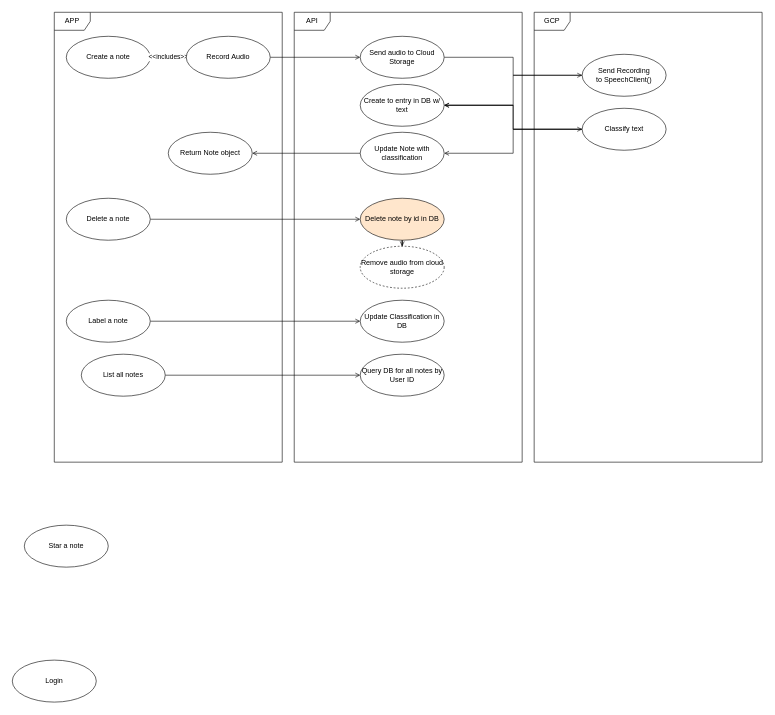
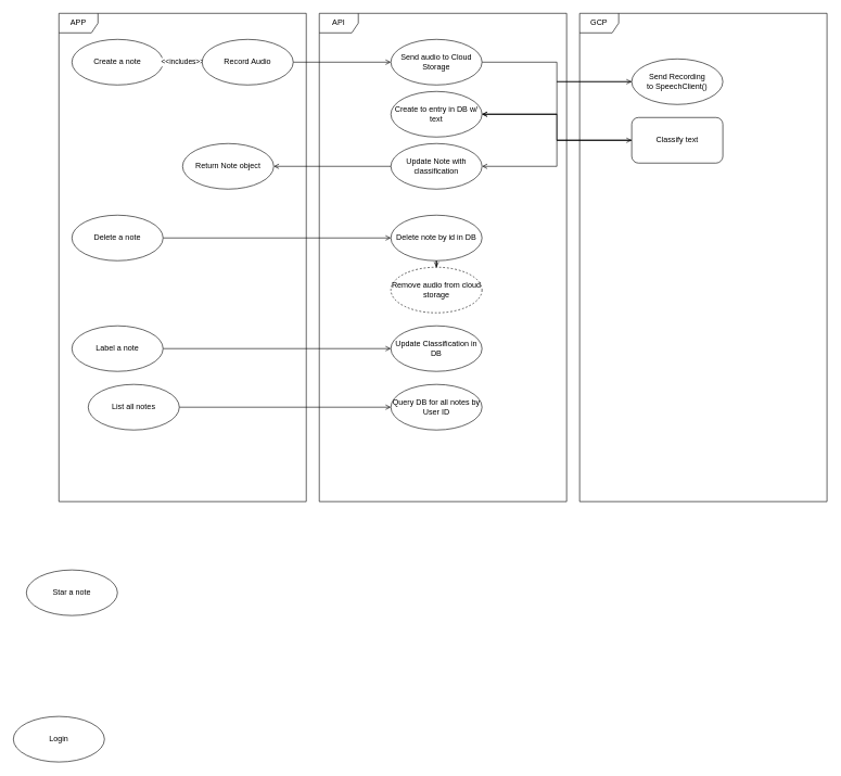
  <mxCell id="0" />
  <mxCell id="1" parent="0" />
  <mxCell id="2" value="APP" style="shape=umlFrame;whiteSpace=wrap;html=1;" vertex="1" parent="1"><mxGeometry x="90" y="20" width="380" height="750" as="geometry" /></mxCell>
  <mxCell id="3" value="API" style="shape=umlFrame;whiteSpace=wrap;html=1;" vertex="1" parent="1"><mxGeometry x="490" y="20" width="380" height="750" as="geometry" /></mxCell>
  <mxCell id="4" value="GCP" style="shape=umlFrame;whiteSpace=wrap;html=1;" vertex="1" parent="1"><mxGeometry x="890" y="20" width="380" height="750" as="geometry" /></mxCell>
  <mxCell id="5" value="Login" style="ellipse;whiteSpace=wrap;html=1;" vertex="1" parent="1"><mxGeometry x="20" y="1100" width="140" height="70" as="geometry" /></mxCell>
  <mxCell id="6" value="Create a note" style="ellipse;whiteSpace=wrap;html=1;" vertex="1" parent="1"><mxGeometry x="110" y="60" width="140" height="70" as="geometry" /></mxCell>
  <mxCell id="7" value="" style="edgeStyle=orthogonalEdgeStyle;rounded=0;orthogonalLoop=1;jettySize=auto;html=1;endArrow=open;endFill=0;" edge="1" parent="1" source="8" target="31"><mxGeometry relative="1" as="geometry" /></mxCell>
  <mxCell id="8" value="Delete a note" style="ellipse;whiteSpace=wrap;html=1;" vertex="1" parent="1"><mxGeometry x="110" y="330" width="140" height="70" as="geometry" /></mxCell>
  <mxCell id="9" value="" style="edgeStyle=orthogonalEdgeStyle;rounded=0;orthogonalLoop=1;jettySize=auto;html=1;endArrow=open;endFill=0;" edge="1" parent="1" source="10" target="33"><mxGeometry relative="1" as="geometry" /></mxCell>
  <mxCell id="10" value="Label a note" style="ellipse;whiteSpace=wrap;html=1;" vertex="1" parent="1"><mxGeometry x="110" y="500" width="140" height="70" as="geometry" /></mxCell>
  <mxCell id="11" value="Star a note" style="ellipse;whiteSpace=wrap;html=1;" vertex="1" parent="1"><mxGeometry x="40" y="875" width="140" height="70" as="geometry" /></mxCell>
  <mxCell id="12" value="" style="edgeStyle=orthogonalEdgeStyle;rounded=0;orthogonalLoop=1;jettySize=auto;html=1;endArrow=open;endFill=0;" edge="1" parent="1" source="13" target="34"><mxGeometry relative="1" as="geometry" /></mxCell>
  <mxCell id="13" value="List all notes" style="ellipse;whiteSpace=wrap;html=1;" vertex="1" parent="1"><mxGeometry x="135" y="590" width="140" height="70" as="geometry" /></mxCell>
  <mxCell id="14" value="" style="edgeStyle=orthogonalEdgeStyle;rounded=0;orthogonalLoop=1;jettySize=auto;html=1;endArrow=open;endFill=0;" edge="1" parent="1" source="15" target="22"><mxGeometry relative="1" as="geometry" /></mxCell>
  <mxCell id="15" value="Send Recording to&amp;nbsp;&lt;span&gt;SpeechClient()&lt;br&gt;&lt;/span&gt;" style="ellipse;whiteSpace=wrap;html=1;" vertex="1" parent="1"><mxGeometry x="970" y="90" width="140" height="70" as="geometry" /></mxCell>
  <mxCell id="16" value="&amp;lt;&amp;lt;includes&amp;gt;&amp;gt;" style="edgeStyle=orthogonalEdgeStyle;rounded=0;orthogonalLoop=1;jettySize=auto;html=1;dashed=1;endArrow=open;endFill=0;" edge="1" parent="1" source="18" target="6"><mxGeometry relative="1" as="geometry" /></mxCell>
  <mxCell id="17" style="edgeStyle=orthogonalEdgeStyle;rounded=0;orthogonalLoop=1;jettySize=auto;html=1;endArrow=open;endFill=0;" edge="1" parent="1" source="18" target="20"><mxGeometry relative="1" as="geometry" /></mxCell>
  <mxCell id="18" value="Record Audio" style="ellipse;whiteSpace=wrap;html=1;" vertex="1" parent="1"><mxGeometry x="310" y="60" width="140" height="70" as="geometry" /></mxCell>
  <mxCell id="19" style="edgeStyle=orthogonalEdgeStyle;rounded=0;orthogonalLoop=1;jettySize=auto;html=1;endArrow=open;endFill=0;" edge="1" parent="1" source="20" target="15"><mxGeometry relative="1" as="geometry" /></mxCell>
  <mxCell id="20" value="Send audio to Cloud Storage" style="ellipse;whiteSpace=wrap;html=1;" vertex="1" parent="1"><mxGeometry x="600" y="60" width="140" height="70" as="geometry" /></mxCell>
  <mxCell id="21" value="" style="edgeStyle=orthogonalEdgeStyle;rounded=0;orthogonalLoop=1;jettySize=auto;html=1;endArrow=open;endFill=0;" edge="1" parent="1" source="22" target="25"><mxGeometry relative="1" as="geometry" /></mxCell>
  <mxCell id="22" value="&lt;span&gt;Create to entry in DB w/ text&lt;br&gt;&lt;/span&gt;" style="ellipse;whiteSpace=wrap;html=1;" vertex="1" parent="1"><mxGeometry x="600" y="140" width="140" height="70" as="geometry" /></mxCell>
  <mxCell id="23" value="" style="edgeStyle=orthogonalEdgeStyle;rounded=0;orthogonalLoop=1;jettySize=auto;html=1;endArrow=open;endFill=0;" edge="1" parent="1" source="25" target="22"><mxGeometry relative="1" as="geometry" /></mxCell>
  <mxCell id="24" value="" style="edgeStyle=orthogonalEdgeStyle;rounded=0;orthogonalLoop=1;jettySize=auto;html=1;endArrow=open;endFill=0;" edge="1" parent="1" source="25" target="27"><mxGeometry relative="1" as="geometry" /></mxCell>
- <mxCell id="25" value="&lt;span&gt;Classify text&lt;br&gt;&lt;/span&gt;" style="ellipse;whiteSpace=wrap;html=1;" vertex="1" parent="1"><mxGeometry x="970" y="180" width="140" height="70" as="geometry" /></mxCell>
+ <mxCell id="25" value="&lt;span&gt;Classify text&lt;br&gt;&lt;/span&gt;" style="whiteSpace=wrap;html=1;rounded=1;" vertex="1" parent="1"><mxGeometry x="970" y="180" width="140" height="70" as="geometry" /></mxCell>
  <mxCell id="26" value="" style="edgeStyle=orthogonalEdgeStyle;rounded=0;orthogonalLoop=1;jettySize=auto;html=1;endArrow=open;endFill=0;" edge="1" parent="1" source="27" target="29"><mxGeometry relative="1" as="geometry" /></mxCell>
  <mxCell id="27" value="&lt;span&gt;Update Note with classification&lt;br&gt;&lt;/span&gt;" style="ellipse;whiteSpace=wrap;html=1;" vertex="1" parent="1"><mxGeometry x="600" y="220" width="140" height="70" as="geometry" /></mxCell>
  <mxCell id="28" style="edgeStyle=orthogonalEdgeStyle;rounded=0;orthogonalLoop=1;jettySize=auto;html=1;exitX=0.5;exitY=1;exitDx=0;exitDy=0;endArrow=open;endFill=0;" edge="1" parent="1" source="27" target="27"><mxGeometry relative="1" as="geometry" /></mxCell>
  <mxCell id="29" value="&lt;span&gt;Return Note object&lt;br&gt;&lt;/span&gt;" style="ellipse;whiteSpace=wrap;html=1;" vertex="1" parent="1"><mxGeometry x="280" y="220" width="140" height="70" as="geometry" /></mxCell>
  <mxCell id="30" value="" style="edgeStyle=orthogonalEdgeStyle;rounded=0;orthogonalLoop=1;jettySize=auto;html=1;endArrow=open;endFill=0;" edge="1" parent="1" source="31" target="32"><mxGeometry relative="1" as="geometry" /></mxCell>
- <mxCell id="31" value="Delete note by id in DB" style="ellipse;whiteSpace=wrap;html=1;fillColor=#ffe6cc;" vertex="1" parent="1"><mxGeometry x="600" y="330" width="140" height="70" as="geometry" /></mxCell>
+ <mxCell id="31" value="Delete note by id in DB" style="ellipse;whiteSpace=wrap;html=1;" vertex="1" parent="1"><mxGeometry x="600" y="330" width="140" height="70" as="geometry" /></mxCell>
  <mxCell id="32" value="Remove audio from cloud storage" style="ellipse;whiteSpace=wrap;html=1;dashed=1;" vertex="1" parent="1"><mxGeometry x="600" y="410" width="140" height="70" as="geometry" /></mxCell>
  <mxCell id="33" value="Update Classification in DB" style="ellipse;whiteSpace=wrap;html=1;" vertex="1" parent="1"><mxGeometry x="600" y="500" width="140" height="70" as="geometry" /></mxCell>
  <mxCell id="34" value="Query DB for all notes by User ID" style="ellipse;whiteSpace=wrap;html=1;" vertex="1" parent="1"><mxGeometry x="600" y="590" width="140" height="70" as="geometry" /></mxCell>
